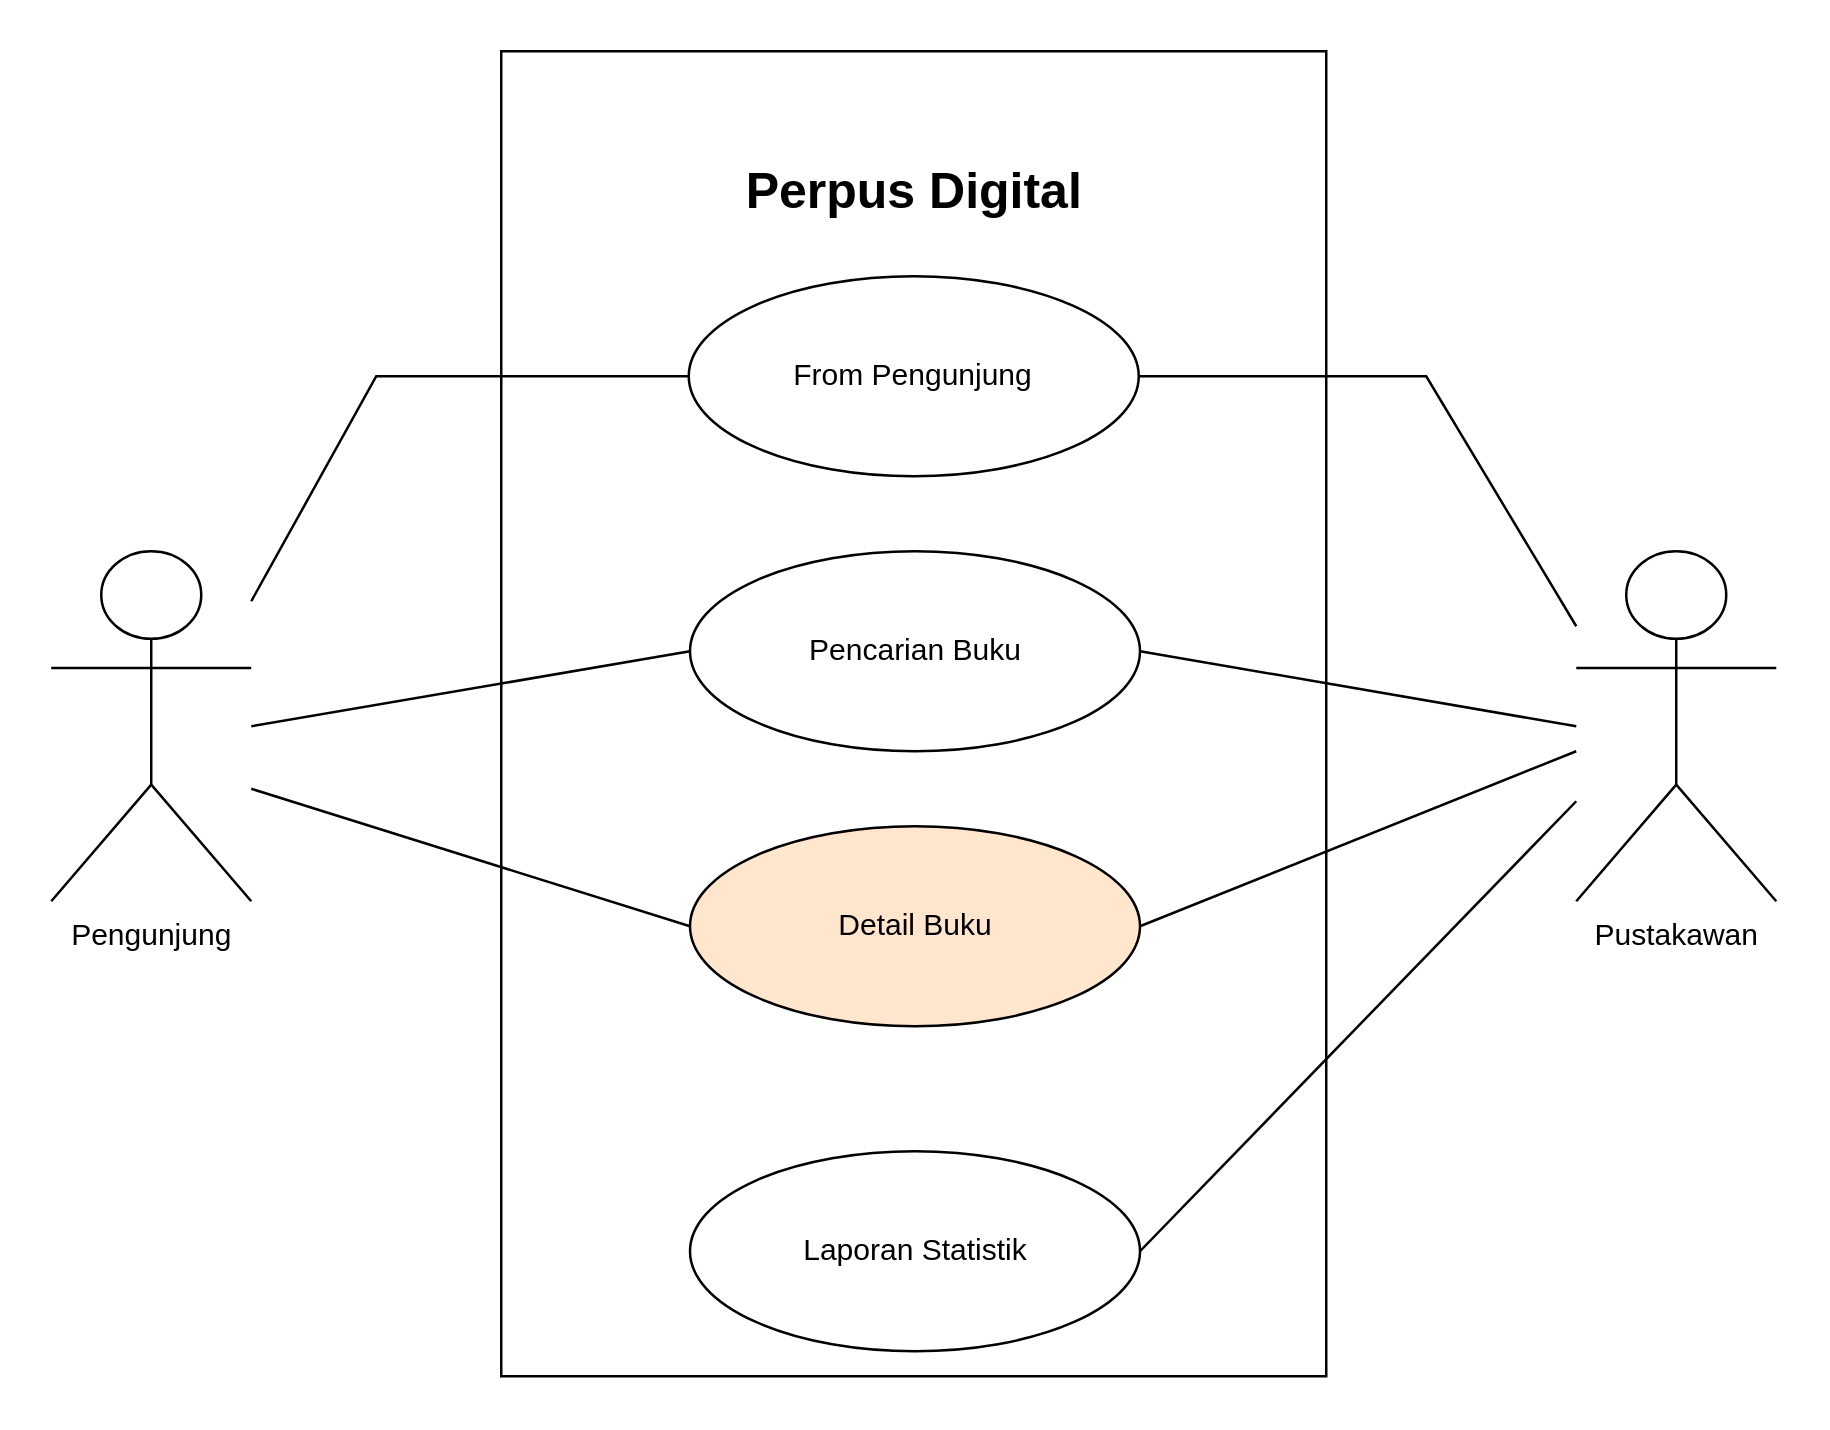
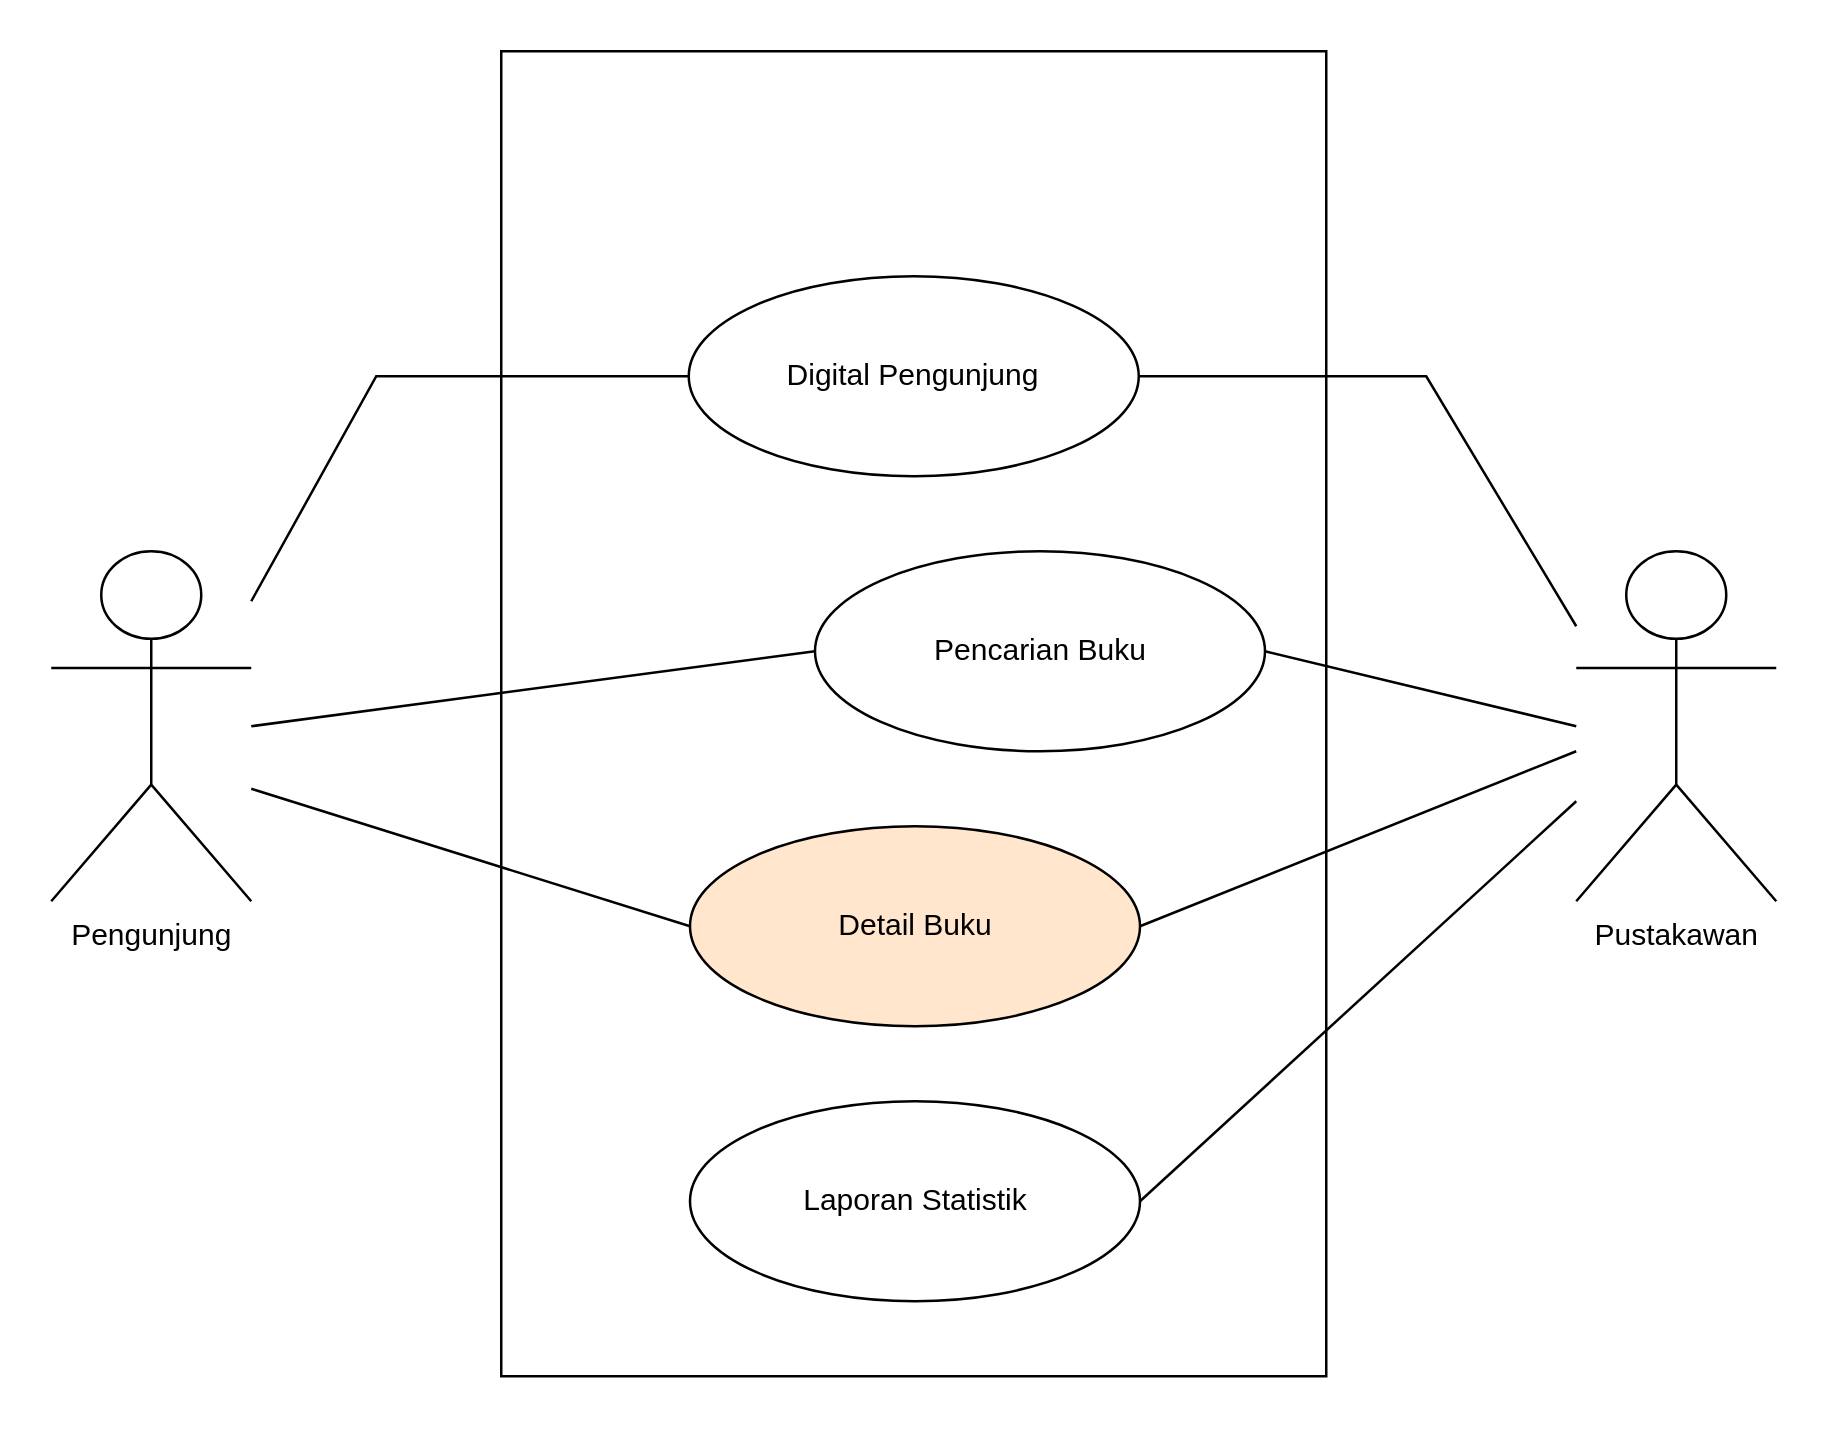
  <mxCell id="0" />
  <mxCell id="1" parent="0" />
  <mxCell id="2" value="" style="rounded=0;whiteSpace=wrap;html=1;" vertex="1" parent="1"><mxGeometry x="200" y="20" width="330" height="530" as="geometry" /></mxCell>
- <mxCell id="3" value="&lt;font size=&quot;1&quot; style=&quot;&quot;&gt;&lt;b style=&quot;font-size: 20px;&quot;&gt;Perpus Digital&lt;/b&gt;&lt;/font&gt;" style="text;html=1;strokeColor=none;fillColor=none;align=center;verticalAlign=middle;whiteSpace=wrap;rounded=0;" vertex="1" parent="1"><mxGeometry x="293" y="60" width="145" height="30" as="geometry" /></mxCell>
  <mxCell id="4" value="Pengunjung" style="shape=umlActor;verticalLabelPosition=bottom;verticalAlign=top;html=1;outlineConnect=0;" vertex="1" parent="1"><mxGeometry x="20" y="220" width="80" height="140" as="geometry" /></mxCell>
  <mxCell id="5" value="Pustakawan" style="shape=umlActor;verticalLabelPosition=bottom;verticalAlign=top;html=1;outlineConnect=0;" vertex="1" parent="1"><mxGeometry x="630" y="220" width="80" height="140" as="geometry" /></mxCell>
- <mxCell id="6" value="From Pengunjung" style="ellipse;whiteSpace=wrap;html=1;" vertex="1" parent="1"><mxGeometry x="275" y="110" width="180" height="80" as="geometry" /></mxCell>
- <mxCell id="7" value="Pencarian Buku" style="ellipse;whiteSpace=wrap;html=1;" vertex="1" parent="1"><mxGeometry x="275.5" y="220" width="180" height="80" as="geometry" /></mxCell>
+ <mxCell id="6" value="Digital Pengunjung" style="ellipse;whiteSpace=wrap;html=1;" vertex="1" parent="1"><mxGeometry x="275" y="110" width="180" height="80" as="geometry" /></mxCell>
+ <mxCell id="7" value="Pencarian Buku" style="ellipse;whiteSpace=wrap;html=1;" vertex="1" parent="1"><mxGeometry x="325.5" y="220" width="180" height="80" as="geometry" /></mxCell>
  <mxCell id="8" value="Detail Buku" style="ellipse;whiteSpace=wrap;html=1;fillColor=#ffe6cc;" vertex="1" parent="1"><mxGeometry x="275.5" y="330" width="180" height="80" as="geometry" /></mxCell>
- <mxCell id="9" value="Laporan Statistik" style="ellipse;whiteSpace=wrap;html=1;" vertex="1" parent="1"><mxGeometry x="275.5" y="460" width="180" height="80" as="geometry" /></mxCell>
+ <mxCell id="9" value="Laporan Statistik" style="ellipse;whiteSpace=wrap;html=1;" vertex="1" parent="1"><mxGeometry x="275.5" y="440" width="180" height="80" as="geometry" /></mxCell>
  <mxCell id="10" value="" style="endArrow=none;html=1;rounded=0;entryX=0;entryY=0.5;entryDx=0;entryDy=0;" edge="1" parent="1" target="6"><mxGeometry width="50" height="50" relative="1" as="geometry"><mxPoint x="100" y="240" as="sourcePoint" /><mxPoint x="150" y="190" as="targetPoint" /><Array as="points"><mxPoint x="150" y="150" /></Array></mxGeometry></mxCell>
  <mxCell id="11" value="" style="endArrow=none;html=1;rounded=0;entryX=0;entryY=0.5;entryDx=0;entryDy=0;" edge="1" parent="1" target="7"><mxGeometry width="50" height="50" relative="1" as="geometry"><mxPoint x="100" y="290" as="sourcePoint" /><mxPoint x="150" y="240" as="targetPoint" /></mxGeometry></mxCell>
  <mxCell id="12" value="" style="endArrow=none;html=1;rounded=0;entryX=0;entryY=0.5;entryDx=0;entryDy=0;" edge="1" parent="1" target="8"><mxGeometry width="50" height="50" relative="1" as="geometry"><mxPoint x="100" y="315" as="sourcePoint" /><mxPoint x="150" y="265" as="targetPoint" /></mxGeometry></mxCell>
  <mxCell id="13" value="" style="endArrow=none;html=1;rounded=0;exitX=1;exitY=0.5;exitDx=0;exitDy=0;" edge="1" parent="1" source="6"><mxGeometry width="50" height="50" relative="1" as="geometry"><mxPoint x="580" y="300" as="sourcePoint" /><mxPoint x="630" y="250" as="targetPoint" /><Array as="points"><mxPoint x="570" y="150" /></Array></mxGeometry></mxCell>
  <mxCell id="14" value="" style="endArrow=none;html=1;rounded=0;exitX=1;exitY=0.5;exitDx=0;exitDy=0;" edge="1" parent="1" source="7"><mxGeometry width="50" height="50" relative="1" as="geometry"><mxPoint x="580" y="340" as="sourcePoint" /><mxPoint x="630" y="290" as="targetPoint" /></mxGeometry></mxCell>
  <mxCell id="15" value="" style="endArrow=none;html=1;rounded=0;exitX=1;exitY=0.5;exitDx=0;exitDy=0;" edge="1" parent="1" source="8"><mxGeometry width="50" height="50" relative="1" as="geometry"><mxPoint x="580" y="350" as="sourcePoint" /><mxPoint x="630" y="300" as="targetPoint" /></mxGeometry></mxCell>
  <mxCell id="16" value="" style="endArrow=none;html=1;rounded=0;exitX=1;exitY=0.5;exitDx=0;exitDy=0;" edge="1" parent="1" source="9"><mxGeometry width="50" height="50" relative="1" as="geometry"><mxPoint x="580" y="370" as="sourcePoint" /><mxPoint x="630" y="320" as="targetPoint" /></mxGeometry></mxCell>
